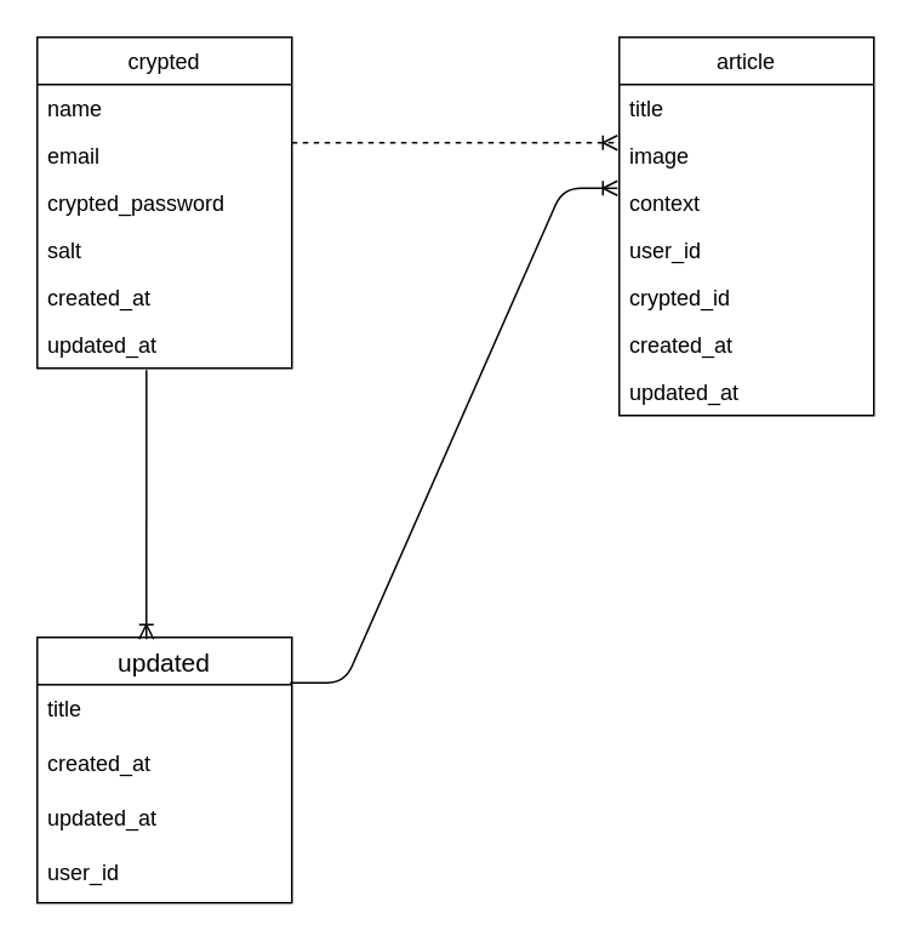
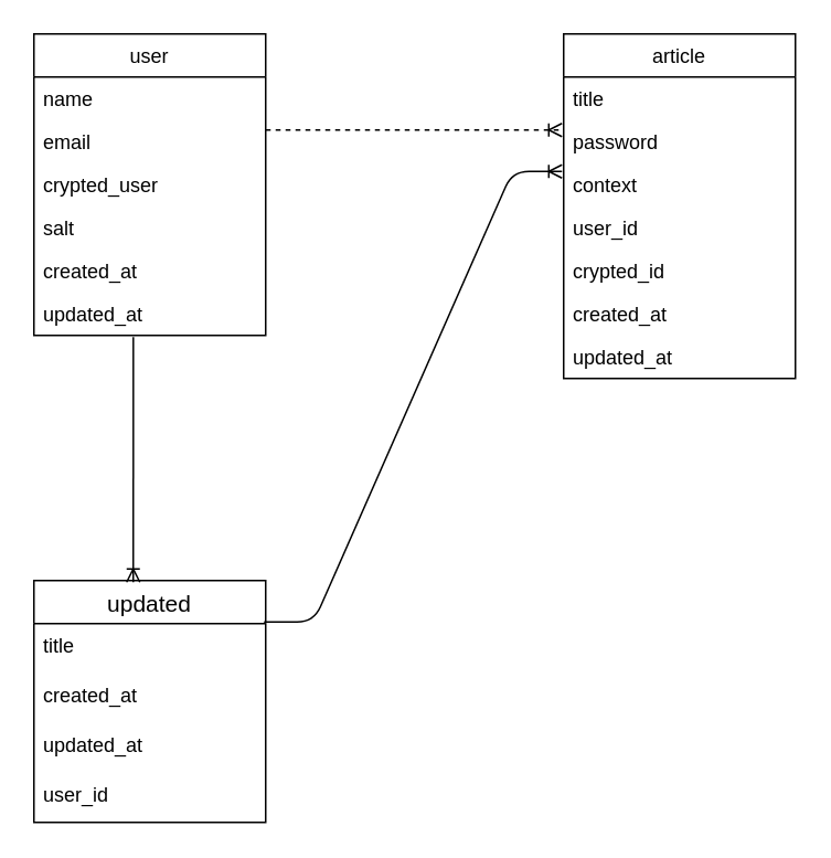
  <mxCell id="0" />
  <mxCell id="1" parent="0" />
- <mxCell id="2" value="crypted" style="swimlane;fontStyle=0;childLayout=stackLayout;horizontal=1;startSize=26;fillColor=none;horizontalStack=0;resizeParent=1;resizeParentMax=0;resizeLast=0;collapsible=1;marginBottom=0;" vertex="1" parent="1"><mxGeometry x="20" y="20" width="140" height="182" as="geometry" /></mxCell>
+ <mxCell id="2" value="user" style="swimlane;fontStyle=0;childLayout=stackLayout;horizontal=1;startSize=26;fillColor=none;horizontalStack=0;resizeParent=1;resizeParentMax=0;resizeLast=0;collapsible=1;marginBottom=0;" vertex="1" parent="1"><mxGeometry x="20" y="20" width="140" height="182" as="geometry" /></mxCell>
  <mxCell id="3" value="name" style="text;strokeColor=none;fillColor=none;align=left;verticalAlign=top;spacingLeft=4;spacingRight=4;overflow=hidden;rotatable=0;points=[[0,0.5],[1,0.5]];portConstraint=eastwest;" vertex="1" parent="2"><mxGeometry y="26" width="140" height="26" as="geometry" /></mxCell>
  <mxCell id="4" value="email" style="text;strokeColor=none;fillColor=none;align=left;verticalAlign=top;spacingLeft=4;spacingRight=4;overflow=hidden;rotatable=0;points=[[0,0.5],[1,0.5]];portConstraint=eastwest;" vertex="1" parent="2"><mxGeometry y="52" width="140" height="26" as="geometry" /></mxCell>
- <mxCell id="5" value="crypted_password" style="text;strokeColor=none;fillColor=none;align=left;verticalAlign=top;spacingLeft=4;spacingRight=4;overflow=hidden;rotatable=0;points=[[0,0.5],[1,0.5]];portConstraint=eastwest;" vertex="1" parent="2"><mxGeometry y="78" width="140" height="26" as="geometry" /></mxCell>
+ <mxCell id="5" value="crypted_user" style="text;strokeColor=none;fillColor=none;align=left;verticalAlign=top;spacingLeft=4;spacingRight=4;overflow=hidden;rotatable=0;points=[[0,0.5],[1,0.5]];portConstraint=eastwest;" vertex="1" parent="2"><mxGeometry y="78" width="140" height="26" as="geometry" /></mxCell>
  <mxCell id="6" value="salt" style="text;strokeColor=none;fillColor=none;align=left;verticalAlign=top;spacingLeft=4;spacingRight=4;overflow=hidden;rotatable=0;points=[[0,0.5],[1,0.5]];portConstraint=eastwest;" vertex="1" parent="2"><mxGeometry y="104" width="140" height="26" as="geometry" /></mxCell>
  <mxCell id="7" value="created_at" style="text;strokeColor=none;fillColor=none;align=left;verticalAlign=top;spacingLeft=4;spacingRight=4;overflow=hidden;rotatable=0;points=[[0,0.5],[1,0.5]];portConstraint=eastwest;" vertex="1" parent="2"><mxGeometry y="130" width="140" height="26" as="geometry" /></mxCell>
  <mxCell id="8" value="updated_at" style="text;strokeColor=none;fillColor=none;align=left;verticalAlign=top;spacingLeft=4;spacingRight=4;overflow=hidden;rotatable=0;points=[[0,0.5],[1,0.5]];portConstraint=eastwest;" vertex="1" parent="2"><mxGeometry y="156" width="140" height="26" as="geometry" /></mxCell>
  <mxCell id="9" value="article" style="swimlane;fontStyle=0;childLayout=stackLayout;horizontal=1;startSize=26;fillColor=none;horizontalStack=0;resizeParent=1;resizeParentMax=0;resizeLast=0;collapsible=1;marginBottom=0;" vertex="1" parent="1"><mxGeometry x="340" y="20" width="140" height="208" as="geometry" /></mxCell>
  <mxCell id="10" value="title" style="text;strokeColor=none;fillColor=none;align=left;verticalAlign=top;spacingLeft=4;spacingRight=4;overflow=hidden;rotatable=0;points=[[0,0.5],[1,0.5]];portConstraint=eastwest;" vertex="1" parent="9"><mxGeometry y="26" width="140" height="26" as="geometry" /></mxCell>
- <mxCell id="11" value="image" style="text;strokeColor=none;fillColor=none;align=left;verticalAlign=top;spacingLeft=4;spacingRight=4;overflow=hidden;rotatable=0;points=[[0,0.5],[1,0.5]];portConstraint=eastwest;" vertex="1" parent="9"><mxGeometry y="52" width="140" height="26" as="geometry" /></mxCell>
+ <mxCell id="11" value="password" style="text;strokeColor=none;fillColor=none;align=left;verticalAlign=top;spacingLeft=4;spacingRight=4;overflow=hidden;rotatable=0;points=[[0,0.5],[1,0.5]];portConstraint=eastwest;" vertex="1" parent="9"><mxGeometry y="52" width="140" height="26" as="geometry" /></mxCell>
  <mxCell id="12" value="context" style="text;strokeColor=none;fillColor=none;align=left;verticalAlign=top;spacingLeft=4;spacingRight=4;overflow=hidden;rotatable=0;points=[[0,0.5],[1,0.5]];portConstraint=eastwest;" vertex="1" parent="9"><mxGeometry y="78" width="140" height="26" as="geometry" /></mxCell>
  <mxCell id="13" value="user_id" style="text;strokeColor=none;fillColor=none;align=left;verticalAlign=top;spacingLeft=4;spacingRight=4;overflow=hidden;rotatable=0;points=[[0,0.5],[1,0.5]];portConstraint=eastwest;" vertex="1" parent="9"><mxGeometry y="104" width="140" height="26" as="geometry" /></mxCell>
  <mxCell id="14" value="crypted_id" style="text;strokeColor=none;fillColor=none;align=left;verticalAlign=top;spacingLeft=4;spacingRight=4;overflow=hidden;rotatable=0;points=[[0,0.5],[1,0.5]];portConstraint=eastwest;" vertex="1" parent="9"><mxGeometry y="130" width="140" height="26" as="geometry" /></mxCell>
  <mxCell id="15" value="created_at" style="text;strokeColor=none;fillColor=none;align=left;verticalAlign=top;spacingLeft=4;spacingRight=4;overflow=hidden;rotatable=0;points=[[0,0.5],[1,0.5]];portConstraint=eastwest;" vertex="1" parent="9"><mxGeometry y="156" width="140" height="26" as="geometry" /></mxCell>
  <mxCell id="16" value="updated_at" style="text;strokeColor=none;fillColor=none;align=left;verticalAlign=top;spacingLeft=4;spacingRight=4;overflow=hidden;rotatable=0;points=[[0,0.5],[1,0.5]];portConstraint=eastwest;" vertex="1" parent="9"><mxGeometry y="182" width="140" height="26" as="geometry" /></mxCell>
  <mxCell id="17" value="" style="edgeStyle=entityRelationEdgeStyle;fontSize=12;html=1;endArrow=ERoneToMany;entryX=-0.007;entryY=0.231;entryDx=0;entryDy=0;entryPerimeter=0;exitX=1;exitY=0.231;exitDx=0;exitDy=0;exitPerimeter=0;dashed=1;" edge="1" parent="1" source="4" target="11"><mxGeometry width="100" height="100" relative="1" as="geometry"><mxPoint x="330" y="330" as="sourcePoint" /><mxPoint x="430" y="230" as="targetPoint" /></mxGeometry></mxCell>
  <mxCell id="18" value="updated" style="swimlane;fontStyle=0;childLayout=stackLayout;horizontal=1;startSize=26;horizontalStack=0;resizeParent=1;resizeParentMax=0;resizeLast=0;collapsible=1;marginBottom=0;align=center;fontSize=14;" vertex="1" parent="1"><mxGeometry x="20" y="350" width="140" height="146" as="geometry" /></mxCell>
  <mxCell id="19" value="title" style="text;strokeColor=none;fillColor=none;spacingLeft=4;spacingRight=4;overflow=hidden;rotatable=0;points=[[0,0.5],[1,0.5]];portConstraint=eastwest;fontSize=12;" vertex="1" parent="18"><mxGeometry y="26" width="140" height="30" as="geometry" /></mxCell>
  <mxCell id="20" value="created_at" style="text;strokeColor=none;fillColor=none;spacingLeft=4;spacingRight=4;overflow=hidden;rotatable=0;points=[[0,0.5],[1,0.5]];portConstraint=eastwest;fontSize=12;" vertex="1" parent="18"><mxGeometry y="56" width="140" height="30" as="geometry" /></mxCell>
  <mxCell id="21" value="updated_at" style="text;strokeColor=none;fillColor=none;spacingLeft=4;spacingRight=4;overflow=hidden;rotatable=0;points=[[0,0.5],[1,0.5]];portConstraint=eastwest;fontSize=12;" vertex="1" parent="18"><mxGeometry y="86" width="140" height="30" as="geometry" /></mxCell>
  <mxCell id="22" value="user_id" style="text;strokeColor=none;fillColor=none;spacingLeft=4;spacingRight=4;overflow=hidden;rotatable=0;points=[[0,0.5],[1,0.5]];portConstraint=eastwest;fontSize=12;" vertex="1" parent="18"><mxGeometry y="116" width="140" height="30" as="geometry" /></mxCell>
  <mxCell id="23" value="" style="edgeStyle=entityRelationEdgeStyle;fontSize=12;html=1;endArrow=ERoneToMany;exitX=0.993;exitY=-0.033;exitDx=0;exitDy=0;exitPerimeter=0;entryX=-0.007;entryY=0.192;entryDx=0;entryDy=0;entryPerimeter=0;" edge="1" parent="1" source="19" target="12"><mxGeometry width="100" height="100" relative="1" as="geometry"><mxPoint x="330" y="330" as="sourcePoint" /><mxPoint x="420" y="220" as="targetPoint" /></mxGeometry></mxCell>
  <mxCell id="24" value="" style="fontSize=12;html=1;endArrow=ERoneToMany;exitX=0.429;exitY=1.038;exitDx=0;exitDy=0;exitPerimeter=0;" edge="1" parent="1" source="8"><mxGeometry width="100" height="100" relative="1" as="geometry"><mxPoint x="101" y="350" as="sourcePoint" /><mxPoint x="80" y="351" as="targetPoint" /></mxGeometry></mxCell>
